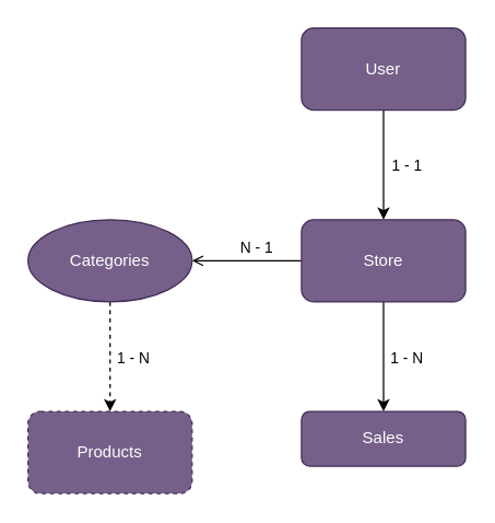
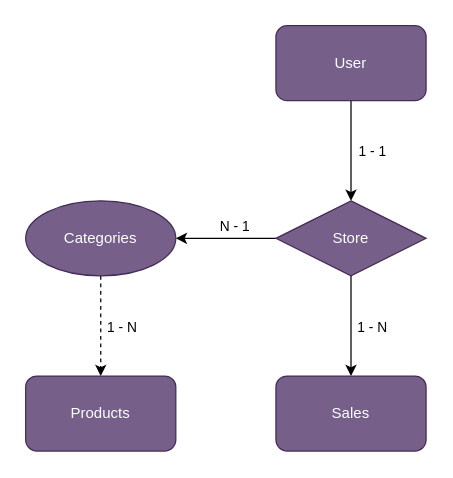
  <mxCell id="0" />
  <mxCell id="1" parent="0" />
  <mxCell id="2" value="" style="edgeStyle=none;html=1;" edge="1" parent="1" source="4" target="9"><mxGeometry relative="1" as="geometry" /></mxCell>
  <mxCell id="3" value="1 - 1" style="edgeLabel;html=1;align=center;verticalAlign=middle;resizable=0;points=[];" vertex="1" connectable="0" parent="2"><mxGeometry x="-0.537" y="2" relative="1" as="geometry"><mxPoint x="14" y="21" as="offset" /></mxGeometry></mxCell>
  <mxCell id="4" value="User" style="rounded=1;whiteSpace=wrap;html=1;fillColor=#76608a;fontColor=#ffffff;strokeColor=#432D57;glass=0;shadow=0;sketch=0;" vertex="1" parent="1"><mxGeometry x="220" y="20" width="120" height="60" as="geometry" /></mxCell>
- <mxCell id="5" value="" style="edgeStyle=none;html=1;endArrow=open;" edge="1" parent="1" source="9" target="12"><mxGeometry relative="1" as="geometry" /></mxCell>
+ <mxCell id="5" value="" style="edgeStyle=none;html=1;" edge="1" parent="1" source="9" target="12"><mxGeometry relative="1" as="geometry" /></mxCell>
  <mxCell id="6" value="N - 1" style="edgeLabel;html=1;align=center;verticalAlign=middle;resizable=0;points=[];" vertex="1" connectable="0" parent="5"><mxGeometry x="-0.363" y="3" relative="1" as="geometry"><mxPoint x="-9" y="-13" as="offset" /></mxGeometry></mxCell>
  <mxCell id="7" value="" style="edgeStyle=none;html=1;" edge="1" parent="1" source="9" target="14"><mxGeometry relative="1" as="geometry" /></mxCell>
  <mxCell id="8" value="1 - N" style="edgeLabel;html=1;align=center;verticalAlign=middle;resizable=0;points=[];" vertex="1" connectable="0" parent="7"><mxGeometry x="0.242" y="2" relative="1" as="geometry"><mxPoint x="14" y="-10" as="offset" /></mxGeometry></mxCell>
- <mxCell id="9" value="Store&lt;br&gt;" style="rounded=1;whiteSpace=wrap;html=1;fillColor=#76608a;fontColor=#ffffff;strokeColor=#432D57;" vertex="1" parent="1"><mxGeometry x="220" y="160" width="120" height="60" as="geometry" /></mxCell>
+ <mxCell id="9" value="Store&lt;br&gt;" style="rhombus;whiteSpace=wrap;html=1;fillColor=#76608a;fontColor=#ffffff;strokeColor=#432D57;" vertex="1" parent="1"><mxGeometry x="220" y="160" width="120" height="60" as="geometry" /></mxCell>
  <mxCell id="10" value="" style="edgeStyle=none;html=1;dashed=1;" edge="1" parent="1" source="12" target="13"><mxGeometry relative="1" as="geometry" /></mxCell>
  <mxCell id="11" value="1 - N" style="edgeLabel;html=1;align=center;verticalAlign=middle;resizable=0;points=[];" vertex="1" connectable="0" parent="10"><mxGeometry x="0.288" y="3" relative="1" as="geometry"><mxPoint x="13" y="-12" as="offset" /></mxGeometry></mxCell>
  <mxCell id="12" value="Categories&lt;br&gt;" style="ellipse;whiteSpace=wrap;html=1;fillColor=#76608a;fontColor=#ffffff;strokeColor=#432D57;glass=0;shadow=0;sketch=0;" vertex="1" parent="1"><mxGeometry x="20" y="160" width="120" height="60" as="geometry" /></mxCell>
- <mxCell id="13" value="Products" style="rounded=1;whiteSpace=wrap;html=1;fillColor=#76608a;fontColor=#ffffff;strokeColor=#432D57;glass=0;shadow=0;sketch=0;dashed=1;" vertex="1" parent="1"><mxGeometry x="20" y="300" width="120" height="60" as="geometry" /></mxCell>
- <mxCell id="14" value="Sales&lt;br&gt;" style="rounded=1;whiteSpace=wrap;html=1;fillColor=#76608a;fontColor=#ffffff;strokeColor=#432D57;glass=0;shadow=0;sketch=0;" vertex="1" parent="1"><mxGeometry x="220" y="300" width="120" height="40" as="geometry" /></mxCell>
+ <mxCell id="13" value="Products" style="rounded=1;whiteSpace=wrap;html=1;fillColor=#76608a;fontColor=#ffffff;strokeColor=#432D57;glass=0;shadow=0;sketch=0;" vertex="1" parent="1"><mxGeometry x="20" y="300" width="120" height="60" as="geometry" /></mxCell>
+ <mxCell id="14" value="Sales&lt;br&gt;" style="rounded=1;whiteSpace=wrap;html=1;fillColor=#76608a;fontColor=#ffffff;strokeColor=#432D57;glass=0;shadow=0;sketch=0;" vertex="1" parent="1"><mxGeometry x="220" y="300" width="120" height="60" as="geometry" /></mxCell>
